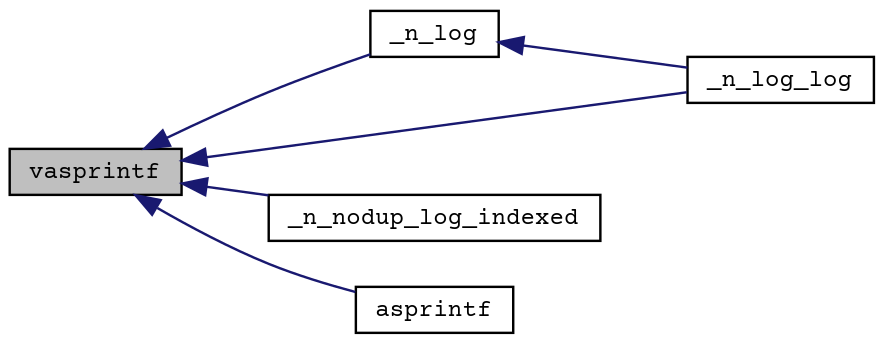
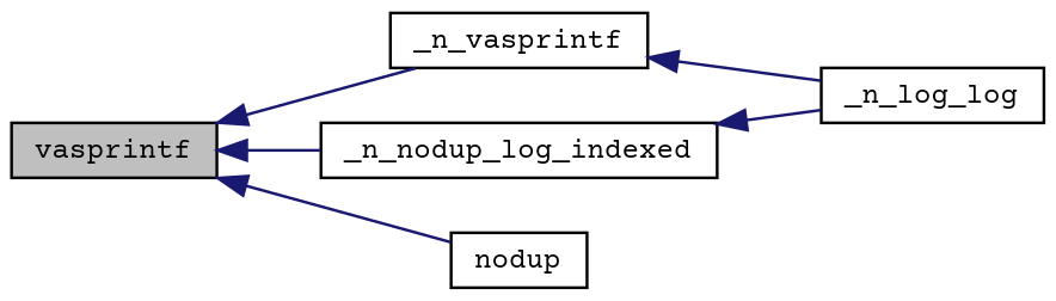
  digraph {
    fontname="Courier Prime"
    rankdir=LR
    node [color=black fillcolor=white fontname="Courier Prime" fontsize=10 shape=record style=filled]
    edge [color=midnightblue dir=back fontname="Courier Prime" fontsize=10 labelfontname=Helvetica labelfontsize=10 style=solid]
    n1 [fillcolor=grey75 fontcolor=black height=0.2 label=vasprintf width=0.4]
-   n2 [height=0.2 label=_n_log width=0.4]
+   n2 [height=0.2 label=_n_vasprintf width=0.4]
    n3 [height=0.2 label=_n_log_log width=0.4]
    n4 [height=0.2 label=_n_nodup_log_indexed width=0.4]
-   n5 [height=0.2 label=asprintf width=0.4]
+   n5 [height=0.2 label=nodup width=0.4]
    n1 -> n2
-   n1 -> n3
+   n4 -> n3
    n1 -> n4
    n1 -> n5
    n2 -> n3
  }
